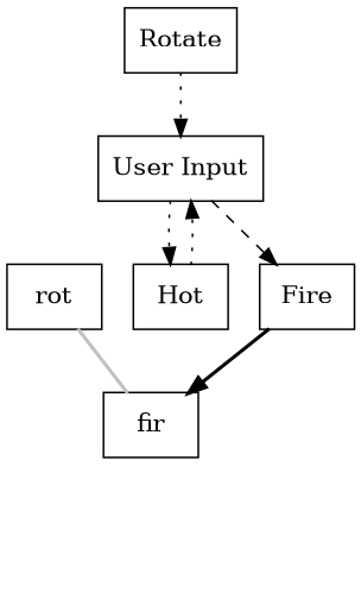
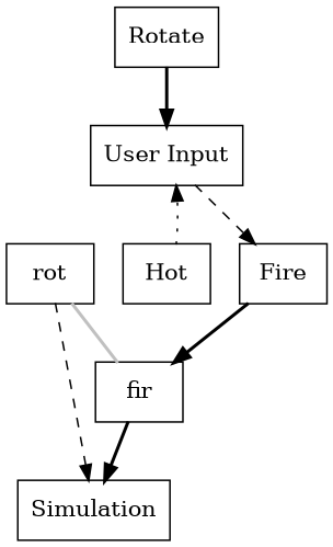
  digraph {
    node [shape=record]
    edge [style=bold]
    n1 [label=rot]
    n2 [label=fir]
+   n3 [label=Simulation]
    n4 [label="User Input"]
    n5 [label=Hot]
    n6 [label=Fire]
    n7 [label=Rotate]
    subgraph sub_1 {
      n1
      n2
    }
    n1 -> n2 [arrowhead=none color=grey]
-   n4 -> n5 [style=dotted]
+   n1 -> n3 [style=dashed]
+   n2 -> n3
    n4 -> n6 [style=dashed]
    n5 -> n4 [style=dotted]
    n6 -> n2
-   n7 -> n4 [style=dotted]
+   n7 -> n4
  }
